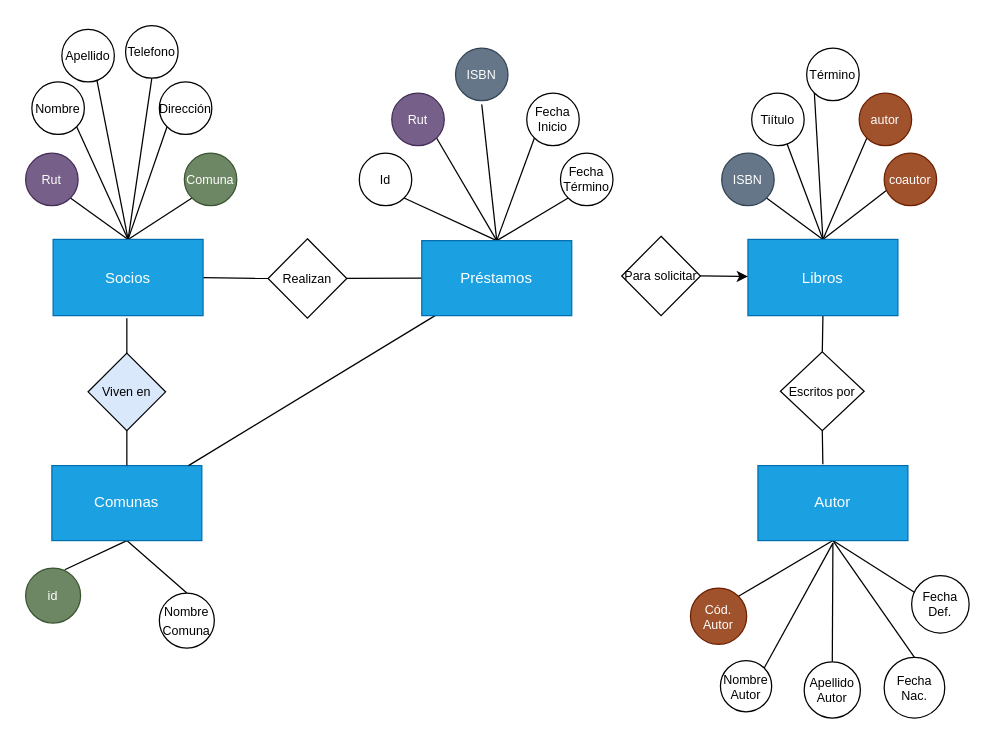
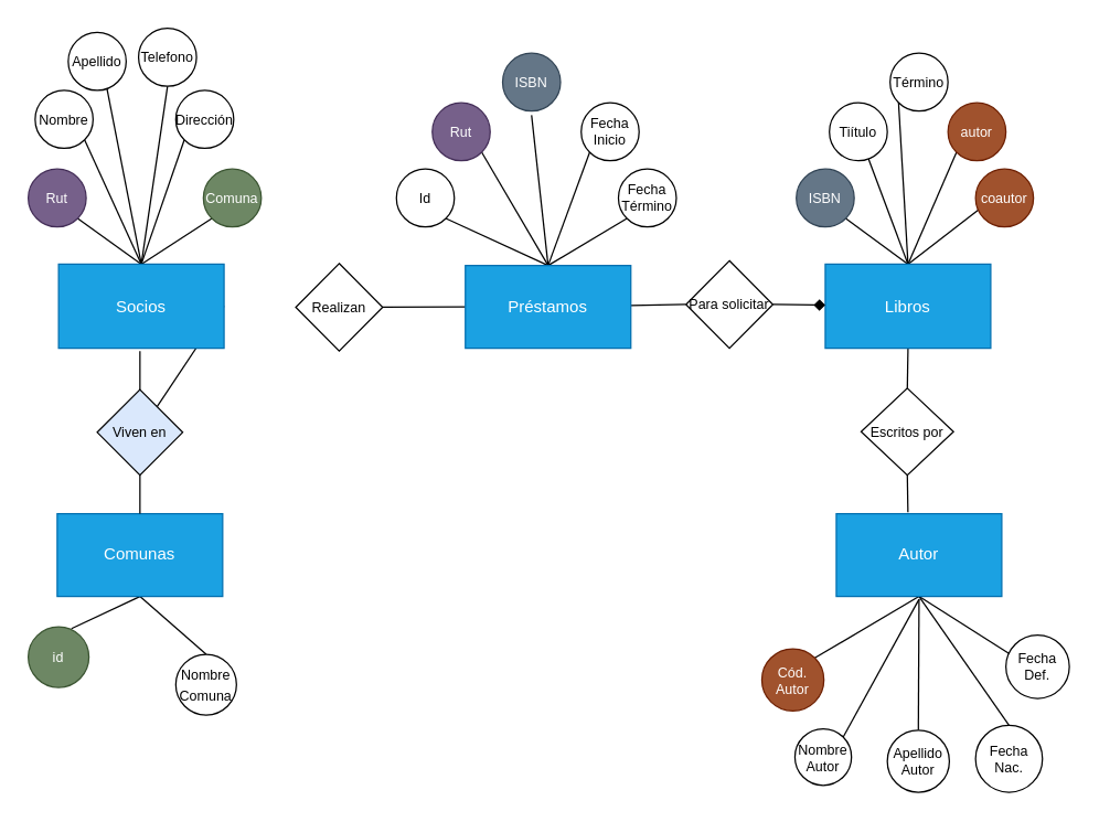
  <mxCell id="0" />
  <mxCell id="1" parent="0" />
  <mxCell id="2" style="edgeStyle=none;html=1;exitX=0.5;exitY=0;exitDx=0;exitDy=0;entryX=1;entryY=1;entryDx=0;entryDy=0;fontSize=10;endArrow=none;endFill=0;" parent="1" source="9" edge="1"><mxGeometry relative="1" as="geometry"><mxPoint x="55.849" y="157.849" as="targetPoint" /></mxGeometry></mxCell>
  <mxCell id="3" style="edgeStyle=none;html=1;exitX=0.5;exitY=0;exitDx=0;exitDy=0;entryX=1;entryY=1;entryDx=0;entryDy=0;fontSize=10;endArrow=none;endFill=0;" parent="1" source="9" target="19" edge="1"><mxGeometry relative="1" as="geometry" /></mxCell>
  <mxCell id="4" style="edgeStyle=none;html=1;exitX=0.5;exitY=0;exitDx=0;exitDy=0;fontSize=10;entryX=0.667;entryY=0.96;entryDx=0;entryDy=0;endArrow=none;endFill=0;entryPerimeter=0;" parent="1" source="9" target="20" edge="1"><mxGeometry relative="1" as="geometry"><mxPoint x="124" y="164" as="targetPoint" /></mxGeometry></mxCell>
  <mxCell id="5" style="edgeStyle=none;html=1;exitX=0.5;exitY=0;exitDx=0;exitDy=0;fontSize=10;endArrow=none;endFill=0;entryX=0.5;entryY=1;entryDx=0;entryDy=0;" parent="1" source="9" target="21" edge="1"><mxGeometry relative="1" as="geometry"><mxPoint x="115" y="65" as="targetPoint" /></mxGeometry></mxCell>
  <mxCell id="6" style="edgeStyle=none;html=1;exitX=0.5;exitY=0;exitDx=0;exitDy=0;entryX=0;entryY=1;entryDx=0;entryDy=0;fontSize=10;endArrow=none;endFill=0;" parent="1" source="9" target="47" edge="1"><mxGeometry relative="1" as="geometry" /></mxCell>
  <mxCell id="7" style="html=1;exitX=0.5;exitY=0;exitDx=0;exitDy=0;entryX=0;entryY=1;entryDx=0;entryDy=0;fontSize=10;endArrow=none;endFill=0;" parent="1" source="9" target="48" edge="1"><mxGeometry relative="1" as="geometry" /></mxCell>
- <mxCell id="8" style="edgeStyle=none;html=1;exitX=1;exitY=0.5;exitDx=0;exitDy=0;entryX=0;entryY=0.5;entryDx=0;entryDy=0;fontSize=10;endArrow=none;endFill=0;" parent="1" source="9" target="18" edge="1"><mxGeometry relative="1" as="geometry" /></mxCell>
+ <mxCell id="8" style="edgeStyle=none;html=1;exitX=1;exitY=0.5;exitDx=0;exitDy=0;fontSize=10;endArrow=none;endFill=0;" parent="1" source="9" target="36" edge="1"><mxGeometry relative="1" as="geometry" /></mxCell>
  <mxCell id="9" value="Socios" style="rounded=0;whiteSpace=wrap;html=1;fillColor=#1ba1e2;strokeColor=#006EAF;fontColor=#ffffff;" parent="1" vertex="1"><mxGeometry x="42" y="191" width="120" height="61" as="geometry" /></mxCell>
  <mxCell id="10" style="edgeStyle=none;html=1;exitX=0.5;exitY=0;exitDx=0;exitDy=0;entryX=1;entryY=1;entryDx=0;entryDy=0;fontSize=10;endArrow=none;endFill=0;" parent="1" source="16" target="37" edge="1"><mxGeometry relative="1" as="geometry" /></mxCell>
  <mxCell id="11" style="edgeStyle=none;html=1;exitX=0.5;exitY=0;exitDx=0;exitDy=0;fontSize=10;endArrow=none;endFill=0;" parent="1" source="16" target="38" edge="1"><mxGeometry relative="1" as="geometry" /></mxCell>
  <mxCell id="12" style="edgeStyle=none;html=1;exitX=0.5;exitY=0;exitDx=0;exitDy=0;entryX=0;entryY=1;entryDx=0;entryDy=0;fontSize=10;endArrow=none;endFill=0;" parent="1" source="16" target="39" edge="1"><mxGeometry relative="1" as="geometry" /></mxCell>
  <mxCell id="13" style="edgeStyle=none;html=1;exitX=0.5;exitY=0;exitDx=0;exitDy=0;entryX=0;entryY=1;entryDx=0;entryDy=0;fontSize=10;endArrow=none;endFill=0;" parent="1" source="16" target="49" edge="1"><mxGeometry relative="1" as="geometry" /></mxCell>
  <mxCell id="14" style="edgeStyle=none;html=1;exitX=0.5;exitY=1;exitDx=0;exitDy=0;entryX=0.5;entryY=0;entryDx=0;entryDy=0;fontSize=10;endArrow=none;endFill=0;" parent="1" source="16" target="29" edge="1"><mxGeometry relative="1" as="geometry" /></mxCell>
  <mxCell id="15" style="edgeStyle=none;html=1;exitX=0.5;exitY=0;exitDx=0;exitDy=0;entryX=0.079;entryY=0.683;entryDx=0;entryDy=0;entryPerimeter=0;endArrow=none;endFill=0;" parent="1" source="16" target="65" edge="1"><mxGeometry relative="1" as="geometry" /></mxCell>
  <mxCell id="16" value="Libros" style="rounded=0;whiteSpace=wrap;html=1;fillColor=#1ba1e2;fontColor=#ffffff;strokeColor=#006EAF;" parent="1" vertex="1"><mxGeometry x="598" y="191" width="120" height="61" as="geometry" /></mxCell>
  <mxCell id="17" style="edgeStyle=none;html=1;exitX=1;exitY=0.5;exitDx=0;exitDy=0;entryX=0;entryY=0.5;entryDx=0;entryDy=0;fontSize=10;endArrow=none;endFill=0;" parent="1" source="18" target="56" edge="1"><mxGeometry relative="1" as="geometry" /></mxCell>
  <mxCell id="18" value="Realizan" style="rhombus;whiteSpace=wrap;html=1;fontSize=10;" parent="1" vertex="1"><mxGeometry x="214" y="190.5" width="63" height="63.5" as="geometry" /></mxCell>
  <mxCell id="19" value="Nombre" style="ellipse;whiteSpace=wrap;html=1;aspect=fixed;fontSize=10;" parent="1" vertex="1"><mxGeometry x="25" y="65" width="42" height="42" as="geometry" /></mxCell>
  <mxCell id="20" value="Apellido" style="ellipse;whiteSpace=wrap;html=1;aspect=fixed;fontSize=10;" parent="1" vertex="1"><mxGeometry x="49" y="23" width="42" height="42" as="geometry" /></mxCell>
  <mxCell id="21" value="Telefono" style="ellipse;whiteSpace=wrap;html=1;aspect=fixed;fontSize=10;" parent="1" vertex="1"><mxGeometry x="100" y="20" width="42" height="42" as="geometry" /></mxCell>
  <mxCell id="22" style="edgeStyle=none;html=1;exitX=0.5;exitY=1;exitDx=0;exitDy=0;entryX=1;entryY=0;entryDx=0;entryDy=0;fontSize=10;startArrow=none;startFill=0;endArrow=none;endFill=0;" parent="1" source="27" target="40" edge="1"><mxGeometry relative="1" as="geometry" /></mxCell>
  <mxCell id="23" style="html=1;entryX=1;entryY=0;entryDx=0;entryDy=0;fontSize=10;startArrow=none;startFill=0;endArrow=none;endFill=0;" parent="1" target="41" edge="1"><mxGeometry relative="1" as="geometry"><mxPoint x="666" y="434" as="sourcePoint" /></mxGeometry></mxCell>
  <mxCell id="24" style="html=1;entryX=0.5;entryY=0;entryDx=0;entryDy=0;fontSize=10;startArrow=none;startFill=0;endArrow=none;endFill=0;" parent="1" target="42" edge="1"><mxGeometry relative="1" as="geometry"><mxPoint x="666" y="434" as="sourcePoint" /></mxGeometry></mxCell>
  <mxCell id="25" style="html=1;exitX=0.5;exitY=1;exitDx=0;exitDy=0;entryX=0.5;entryY=0;entryDx=0;entryDy=0;fontSize=10;startArrow=none;startFill=0;endArrow=none;endFill=0;" parent="1" source="27" target="43" edge="1"><mxGeometry relative="1" as="geometry" /></mxCell>
  <mxCell id="26" style="html=1;exitX=0.5;exitY=1;exitDx=0;exitDy=0;entryX=0.109;entryY=0.33;entryDx=0;entryDy=0;entryPerimeter=0;fontSize=10;startArrow=none;startFill=0;endArrow=none;endFill=0;" parent="1" source="27" target="44" edge="1"><mxGeometry relative="1" as="geometry" /></mxCell>
  <mxCell id="27" value="Autor" style="rounded=0;whiteSpace=wrap;html=1;fillColor=#1ba1e2;fontColor=#ffffff;strokeColor=#006EAF;" parent="1" vertex="1"><mxGeometry x="606" y="372" width="120" height="60" as="geometry" /></mxCell>
  <mxCell id="28" style="edgeStyle=none;html=1;exitX=0.5;exitY=1;exitDx=0;exitDy=0;entryX=0.433;entryY=-0.017;entryDx=0;entryDy=0;entryPerimeter=0;fontSize=10;endArrow=none;endFill=0;" parent="1" source="29" target="27" edge="1"><mxGeometry relative="1" as="geometry" /></mxCell>
  <mxCell id="29" value="&lt;font style=&quot;font-size: 10px&quot;&gt;Escritos por&lt;/font&gt;" style="rhombus;whiteSpace=wrap;html=1;" parent="1" vertex="1"><mxGeometry x="624" y="281" width="67" height="63" as="geometry" /></mxCell>
  <mxCell id="30" style="html=1;exitX=0.5;exitY=1;exitDx=0;exitDy=0;entryX=0.5;entryY=0;entryDx=0;entryDy=0;fontSize=10;exitPerimeter=0;strokeColor=none;" parent="1" source="33" target="45" edge="1"><mxGeometry relative="1" as="geometry" /></mxCell>
  <mxCell id="31" style="html=1;exitX=0.5;exitY=1;exitDx=0;exitDy=0;entryX=0.5;entryY=0;entryDx=0;entryDy=0;fontSize=10;endArrow=none;endFill=0;" parent="1" source="33" target="45" edge="1"><mxGeometry relative="1" as="geometry" /></mxCell>
  <mxCell id="32" style="edgeStyle=none;html=1;exitX=0.5;exitY=1;exitDx=0;exitDy=0;entryX=0.712;entryY=0.03;entryDx=0;entryDy=0;entryPerimeter=0;fontSize=10;endArrow=none;endFill=0;" parent="1" source="33" target="46" edge="1"><mxGeometry relative="1" as="geometry" /></mxCell>
  <mxCell id="33" value="Comunas" style="whiteSpace=wrap;html=1;rounded=0;fillColor=#1ba1e2;fontColor=#ffffff;strokeColor=#006EAF;" parent="1" vertex="1"><mxGeometry x="41" y="372" width="120" height="60" as="geometry" /></mxCell>
  <mxCell id="34" style="edgeStyle=none;html=1;exitX=0.5;exitY=0;exitDx=0;exitDy=0;entryX=0.425;entryY=1.033;entryDx=0;entryDy=0;entryPerimeter=0;fontSize=10;startArrow=none;startFill=0;endArrow=none;endFill=0;" parent="1" source="36" edge="1"><mxGeometry relative="1" as="geometry"><mxPoint x="101" y="254.013" as="targetPoint" /></mxGeometry></mxCell>
  <mxCell id="35" style="edgeStyle=none;html=1;exitX=0.5;exitY=1;exitDx=0;exitDy=0;entryX=0.5;entryY=0;entryDx=0;entryDy=0;fontSize=10;endArrow=none;endFill=0;" parent="1" source="36" target="33" edge="1"><mxGeometry relative="1" as="geometry" /></mxCell>
  <mxCell id="36" value="&lt;font size=&quot;1&quot;&gt;Viven en&lt;/font&gt;" style="rhombus;whiteSpace=wrap;html=1;fillColor=#dae8fc;" parent="1" vertex="1"><mxGeometry x="70" y="282" width="62" height="62" as="geometry" /></mxCell>
  <mxCell id="37" value="ISBN" style="ellipse;whiteSpace=wrap;html=1;aspect=fixed;fontSize=10;fillColor=#647687;fontColor=#ffffff;strokeColor=#314354;" parent="1" vertex="1"><mxGeometry x="577" y="122" width="42" height="42" as="geometry" /></mxCell>
  <mxCell id="38" value="Tiítulo" style="ellipse;whiteSpace=wrap;html=1;aspect=fixed;fontSize=10;" parent="1" vertex="1"><mxGeometry x="601" y="74" width="42" height="42" as="geometry" /></mxCell>
  <mxCell id="39" value="Término" style="ellipse;whiteSpace=wrap;html=1;aspect=fixed;fontSize=10;" parent="1" vertex="1"><mxGeometry x="645" y="38" width="42" height="42" as="geometry" /></mxCell>
  <mxCell id="40" value="Cód. Autor" style="ellipse;whiteSpace=wrap;html=1;aspect=fixed;fontSize=10;fillColor=#a0522d;fontColor=#ffffff;strokeColor=#6D1F00;" parent="1" vertex="1"><mxGeometry x="552" y="470" width="45" height="45" as="geometry" /></mxCell>
  <mxCell id="41" value="Nombre Autor" style="ellipse;whiteSpace=wrap;html=1;aspect=fixed;fontSize=10;" parent="1" vertex="1"><mxGeometry x="576" y="528" width="41" height="41" as="geometry" /></mxCell>
  <mxCell id="42" value="Apellido Autor" style="ellipse;whiteSpace=wrap;html=1;aspect=fixed;fontSize=10;" parent="1" vertex="1"><mxGeometry x="643" y="529" width="45" height="45" as="geometry" /></mxCell>
  <mxCell id="43" value="Fecha Nac." style="ellipse;whiteSpace=wrap;html=1;aspect=fixed;fontSize=10;" parent="1" vertex="1"><mxGeometry x="707" y="525.5" width="48.5" height="48.5" as="geometry" /></mxCell>
  <mxCell id="44" value="Fecha Def." style="ellipse;whiteSpace=wrap;html=1;aspect=fixed;fontSize=10;" parent="1" vertex="1"><mxGeometry x="729" y="460" width="46" height="46" as="geometry" /></mxCell>
  <mxCell id="45" value="&lt;font style=&quot;font-size: 10px&quot;&gt;Nombre Comuna&lt;/font&gt;" style="ellipse;whiteSpace=wrap;html=1;aspect=fixed;" parent="1" vertex="1"><mxGeometry x="127" y="474" width="44" height="44" as="geometry" /></mxCell>
  <mxCell id="46" value="&lt;font style=&quot;font-size: 10px&quot;&gt;id&lt;/font&gt;" style="ellipse;whiteSpace=wrap;html=1;aspect=fixed;fillColor=#6d8764;fontColor=#ffffff;strokeColor=#3A5431;" parent="1" vertex="1"><mxGeometry x="20" y="454" width="44" height="44" as="geometry" /></mxCell>
  <mxCell id="47" value="Dirección" style="ellipse;whiteSpace=wrap;html=1;aspect=fixed;fontSize=10;" parent="1" vertex="1"><mxGeometry x="127" y="65" width="42" height="42" as="geometry" /></mxCell>
  <mxCell id="48" value="Comuna" style="ellipse;whiteSpace=wrap;html=1;aspect=fixed;fontSize=10;fillColor=#6d8764;fontColor=#ffffff;strokeColor=#3A5431;" parent="1" vertex="1"><mxGeometry x="147" y="122" width="42" height="42" as="geometry" /></mxCell>
  <mxCell id="49" value="autor" style="ellipse;whiteSpace=wrap;html=1;aspect=fixed;fontSize=10;fillColor=#a0522d;fontColor=#ffffff;strokeColor=#6D1F00;" parent="1" vertex="1"><mxGeometry x="687" y="74" width="42" height="42" as="geometry" /></mxCell>
  <mxCell id="50" style="edgeStyle=none;html=1;exitX=0.5;exitY=0;exitDx=0;exitDy=0;entryX=1;entryY=1;entryDx=0;entryDy=0;fontSize=10;endArrow=none;endFill=0;" parent="1" source="56" target="61" edge="1"><mxGeometry relative="1" as="geometry" /></mxCell>
  <mxCell id="51" style="edgeStyle=none;html=1;exitX=0.5;exitY=0;exitDx=0;exitDy=0;entryX=1;entryY=1;entryDx=0;entryDy=0;fontSize=10;endArrow=none;endFill=0;" parent="1" source="56" target="57" edge="1"><mxGeometry relative="1" as="geometry" /></mxCell>
  <mxCell id="52" style="edgeStyle=none;html=1;exitX=0.5;exitY=0;exitDx=0;exitDy=0;fontSize=10;endArrow=none;endFill=0;" parent="1" source="56" edge="1"><mxGeometry relative="1" as="geometry"><mxPoint x="385" y="83" as="targetPoint" /></mxGeometry></mxCell>
  <mxCell id="53" style="edgeStyle=none;html=1;exitX=0.5;exitY=0;exitDx=0;exitDy=0;fontSize=10;entryX=0;entryY=1;entryDx=0;entryDy=0;endArrow=none;endFill=0;" parent="1" source="56" target="59" edge="1"><mxGeometry relative="1" as="geometry"><mxPoint x="421" y="119" as="targetPoint" /></mxGeometry></mxCell>
  <mxCell id="54" style="edgeStyle=none;html=1;exitX=0.5;exitY=0;exitDx=0;exitDy=0;entryX=0;entryY=1;entryDx=0;entryDy=0;fontSize=10;endArrow=none;endFill=0;" parent="1" source="56" target="60" edge="1"><mxGeometry relative="1" as="geometry" /></mxCell>
- <mxCell id="55" style="edgeStyle=none;html=1;fontSize=10;endArrow=none;endFill=0;" parent="1" source="56" target="33" edge="1"><mxGeometry relative="1" as="geometry" /></mxCell>
+ <mxCell id="55" style="edgeStyle=none;html=1;entryX=0;entryY=0.5;entryDx=0;entryDy=0;fontSize=10;endArrow=none;endFill=0;" parent="1" source="56" target="63" edge="1"><mxGeometry relative="1" as="geometry" /></mxCell>
  <mxCell id="56" value="Préstamos" style="rounded=0;whiteSpace=wrap;html=1;fillColor=#1ba1e2;strokeColor=#006EAF;fontColor=#ffffff;" parent="1" vertex="1"><mxGeometry x="337" y="192" width="120" height="60" as="geometry" /></mxCell>
  <mxCell id="57" value="Rut" style="ellipse;whiteSpace=wrap;html=1;aspect=fixed;fontSize=10;fillColor=#76608a;fontColor=#ffffff;strokeColor=#432D57;" parent="1" vertex="1"><mxGeometry x="313" y="74" width="42" height="42" as="geometry" /></mxCell>
  <mxCell id="58" value="ISBN" style="ellipse;whiteSpace=wrap;html=1;aspect=fixed;fontSize=10;fillColor=#647687;fontColor=#ffffff;strokeColor=#314354;" parent="1" vertex="1"><mxGeometry x="364" y="38" width="42" height="42" as="geometry" /></mxCell>
  <mxCell id="59" value="Fecha Inicio" style="ellipse;whiteSpace=wrap;html=1;aspect=fixed;fontSize=10;" parent="1" vertex="1"><mxGeometry x="421" y="74" width="42" height="42" as="geometry" /></mxCell>
  <mxCell id="60" value="Fecha Término" style="ellipse;whiteSpace=wrap;html=1;aspect=fixed;fontSize=10;" parent="1" vertex="1"><mxGeometry x="448" y="122" width="42" height="42" as="geometry" /></mxCell>
  <mxCell id="61" value="Id" style="ellipse;whiteSpace=wrap;html=1;aspect=fixed;fontSize=10;" parent="1" vertex="1"><mxGeometry x="287" y="122" width="42" height="42" as="geometry" /></mxCell>
- <mxCell id="62" style="edgeStyle=none;html=1;exitX=1;exitY=0.5;exitDx=0;exitDy=0;fontSize=10;" parent="1" source="63" target="16" edge="1"><mxGeometry relative="1" as="geometry" /></mxCell>
+ <mxCell id="62" style="edgeStyle=none;html=1;exitX=1;exitY=0.5;exitDx=0;exitDy=0;fontSize=10;endArrow=diamond;" parent="1" source="63" target="16" edge="1"><mxGeometry relative="1" as="geometry" /></mxCell>
  <mxCell id="63" value="Para solicitar" style="rhombus;whiteSpace=wrap;html=1;fontSize=10;" parent="1" vertex="1"><mxGeometry x="497" y="188.5" width="63" height="63.5" as="geometry" /></mxCell>
  <mxCell id="64" value="Rut" style="ellipse;whiteSpace=wrap;html=1;aspect=fixed;fontSize=10;fillColor=#76608a;fontColor=#ffffff;strokeColor=#432D57;" parent="1" vertex="1"><mxGeometry x="20" y="122" width="42" height="42" as="geometry" /></mxCell>
  <mxCell id="65" value="coautor" style="ellipse;whiteSpace=wrap;html=1;aspect=fixed;fontSize=10;fillColor=#a0522d;fontColor=#ffffff;strokeColor=#6D1F00;" parent="1" vertex="1"><mxGeometry x="707" y="122" width="42" height="42" as="geometry" /></mxCell>
